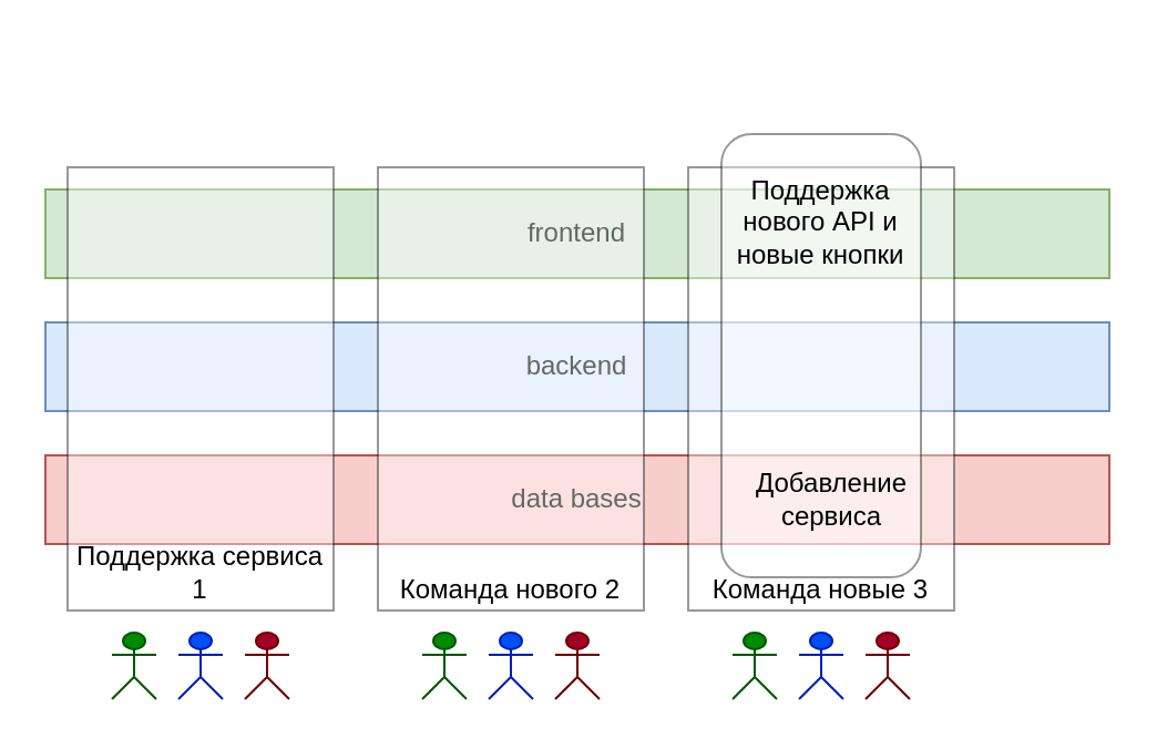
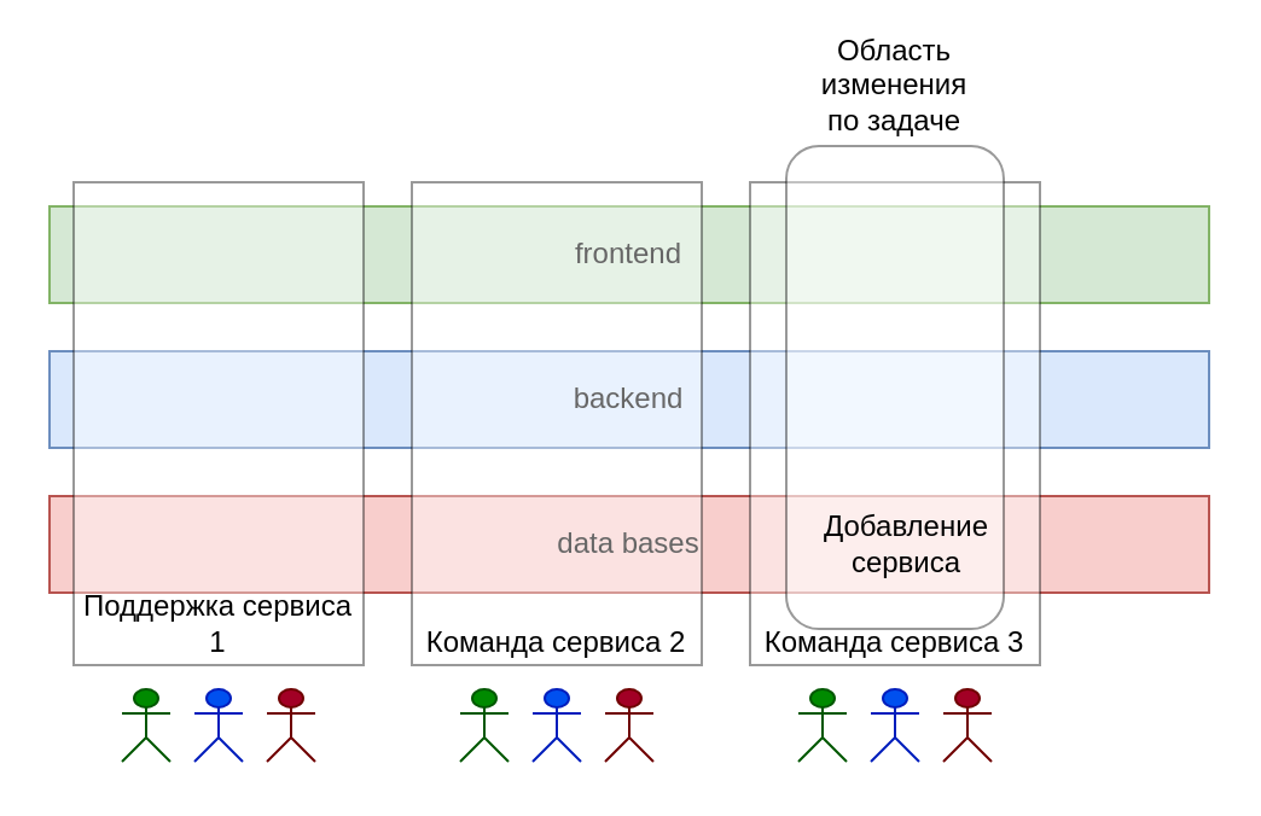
  <mxCell id="0" />
  <mxCell id="1" parent="0" />
  <mxCell id="2" value="frontend" style="rounded=0;whiteSpace=wrap;html=1;fillColor=#d5e8d4;strokeColor=#82b366;" vertex="1" parent="1"><mxGeometry x="20" y="85" width="480" height="40" as="geometry" /></mxCell>
  <mxCell id="3" value="backend" style="rounded=0;whiteSpace=wrap;html=1;fillColor=#dae8fc;strokeColor=#6c8ebf;" vertex="1" parent="1"><mxGeometry x="20" y="145" width="480" height="40" as="geometry" /></mxCell>
  <mxCell id="4" value="data bases" style="rounded=0;whiteSpace=wrap;html=1;fillColor=#f8cecc;strokeColor=#b85450;" vertex="1" parent="1"><mxGeometry x="20" y="205" width="480" height="40" as="geometry" /></mxCell>
  <mxCell id="5" value="fe" style="shape=umlActor;verticalLabelPosition=bottom;verticalAlign=top;html=1;outlineConnect=0;fillColor=#008a00;strokeColor=#005700;fontColor=#ffffff;" vertex="1" parent="1"><mxGeometry x="50" y="285" width="20" height="30" as="geometry" /></mxCell>
  <mxCell id="6" value="be" style="shape=umlActor;verticalLabelPosition=bottom;verticalAlign=top;html=1;outlineConnect=0;fillColor=#0050ef;fontColor=#ffffff;strokeColor=#001DBC;" vertex="1" parent="1"><mxGeometry x="80" y="285" width="20" height="30" as="geometry" /></mxCell>
  <mxCell id="7" value="dba" style="shape=umlActor;verticalLabelPosition=bottom;verticalAlign=top;html=1;outlineConnect=0;fillColor=#a20025;fontColor=#ffffff;strokeColor=#6F0000;" vertex="1" parent="1"><mxGeometry x="110" y="285" width="20" height="30" as="geometry" /></mxCell>
  <mxCell id="8" value="Поддержка сервиса 1" style="rounded=0;whiteSpace=wrap;html=1;opacity=40;verticalAlign=bottom;" vertex="1" parent="1"><mxGeometry x="30" y="75" width="120" height="200" as="geometry" /></mxCell>
- <mxCell id="9" value="Команда нового 2" style="rounded=0;whiteSpace=wrap;html=1;opacity=40;verticalAlign=bottom;" vertex="1" parent="1"><mxGeometry x="170" y="75" width="120" height="200" as="geometry" /></mxCell>
- <mxCell id="10" value="Команда новые 3" style="rounded=0;whiteSpace=wrap;html=1;opacity=40;verticalAlign=bottom;" vertex="1" parent="1"><mxGeometry x="310" y="75" width="120" height="200" as="geometry" /></mxCell>
+ <mxCell id="9" value="Команда сервиса 2" style="rounded=0;whiteSpace=wrap;html=1;opacity=40;verticalAlign=bottom;" vertex="1" parent="1"><mxGeometry x="170" y="75" width="120" height="200" as="geometry" /></mxCell>
+ <mxCell id="10" value="Команда сервиса 3" style="rounded=0;whiteSpace=wrap;html=1;opacity=40;verticalAlign=bottom;" vertex="1" parent="1"><mxGeometry x="310" y="75" width="120" height="200" as="geometry" /></mxCell>
  <mxCell id="11" value="fe" style="shape=umlActor;verticalLabelPosition=bottom;verticalAlign=top;html=1;outlineConnect=0;fillColor=#008a00;strokeColor=#005700;fontColor=#ffffff;" vertex="1" parent="1"><mxGeometry x="190" y="285" width="20" height="30" as="geometry" /></mxCell>
  <mxCell id="12" value="be" style="shape=umlActor;verticalLabelPosition=bottom;verticalAlign=top;html=1;outlineConnect=0;fillColor=#0050ef;fontColor=#ffffff;strokeColor=#001DBC;" vertex="1" parent="1"><mxGeometry x="220" y="285" width="20" height="30" as="geometry" /></mxCell>
  <mxCell id="13" value="dba" style="shape=umlActor;verticalLabelPosition=bottom;verticalAlign=top;html=1;outlineConnect=0;fillColor=#a20025;fontColor=#ffffff;strokeColor=#6F0000;" vertex="1" parent="1"><mxGeometry x="250" y="285" width="20" height="30" as="geometry" /></mxCell>
  <mxCell id="14" value="fe" style="shape=umlActor;verticalLabelPosition=bottom;verticalAlign=top;html=1;outlineConnect=0;fillColor=#008a00;strokeColor=#005700;fontColor=#ffffff;" vertex="1" parent="1"><mxGeometry x="330" y="285" width="20" height="30" as="geometry" /></mxCell>
  <mxCell id="15" value="be" style="shape=umlActor;verticalLabelPosition=bottom;verticalAlign=top;html=1;outlineConnect=0;fillColor=#0050ef;fontColor=#ffffff;strokeColor=#001DBC;" vertex="1" parent="1"><mxGeometry x="360" y="285" width="20" height="30" as="geometry" /></mxCell>
  <mxCell id="16" value="dba" style="shape=umlActor;verticalLabelPosition=bottom;verticalAlign=top;html=1;outlineConnect=0;fillColor=#a20025;fontColor=#ffffff;strokeColor=#6F0000;" vertex="1" parent="1"><mxGeometry x="390" y="285" width="20" height="30" as="geometry" /></mxCell>
  <mxCell id="17" value="" style="rounded=1;whiteSpace=wrap;html=1;opacity=40;" vertex="1" parent="1"><mxGeometry x="325" y="60" width="90" height="200" as="geometry" /></mxCell>
+ <mxCell id="18" value="Область изменения&lt;br&gt;по задаче" style="text;html=1;align=center;verticalAlign=middle;whiteSpace=wrap;rounded=0;" vertex="1" parent="1"><mxGeometry x="340" y="20" width="60" height="30" as="geometry" /></mxCell>
  <mxCell id="19" value="Добавление&lt;br&gt;сервиса" style="text;html=1;align=center;verticalAlign=middle;whiteSpace=wrap;rounded=0;" vertex="1" parent="1"><mxGeometry x="345" y="210" width="60" height="30" as="geometry" /></mxCell>
- <mxCell id="20" value="Поддержка нового API и новые кнопки" style="text;html=1;align=center;verticalAlign=middle;whiteSpace=wrap;rounded=0;" vertex="1" parent="1"><mxGeometry x="330" y="85" width="80" height="30" as="geometry" /></mxCell>
